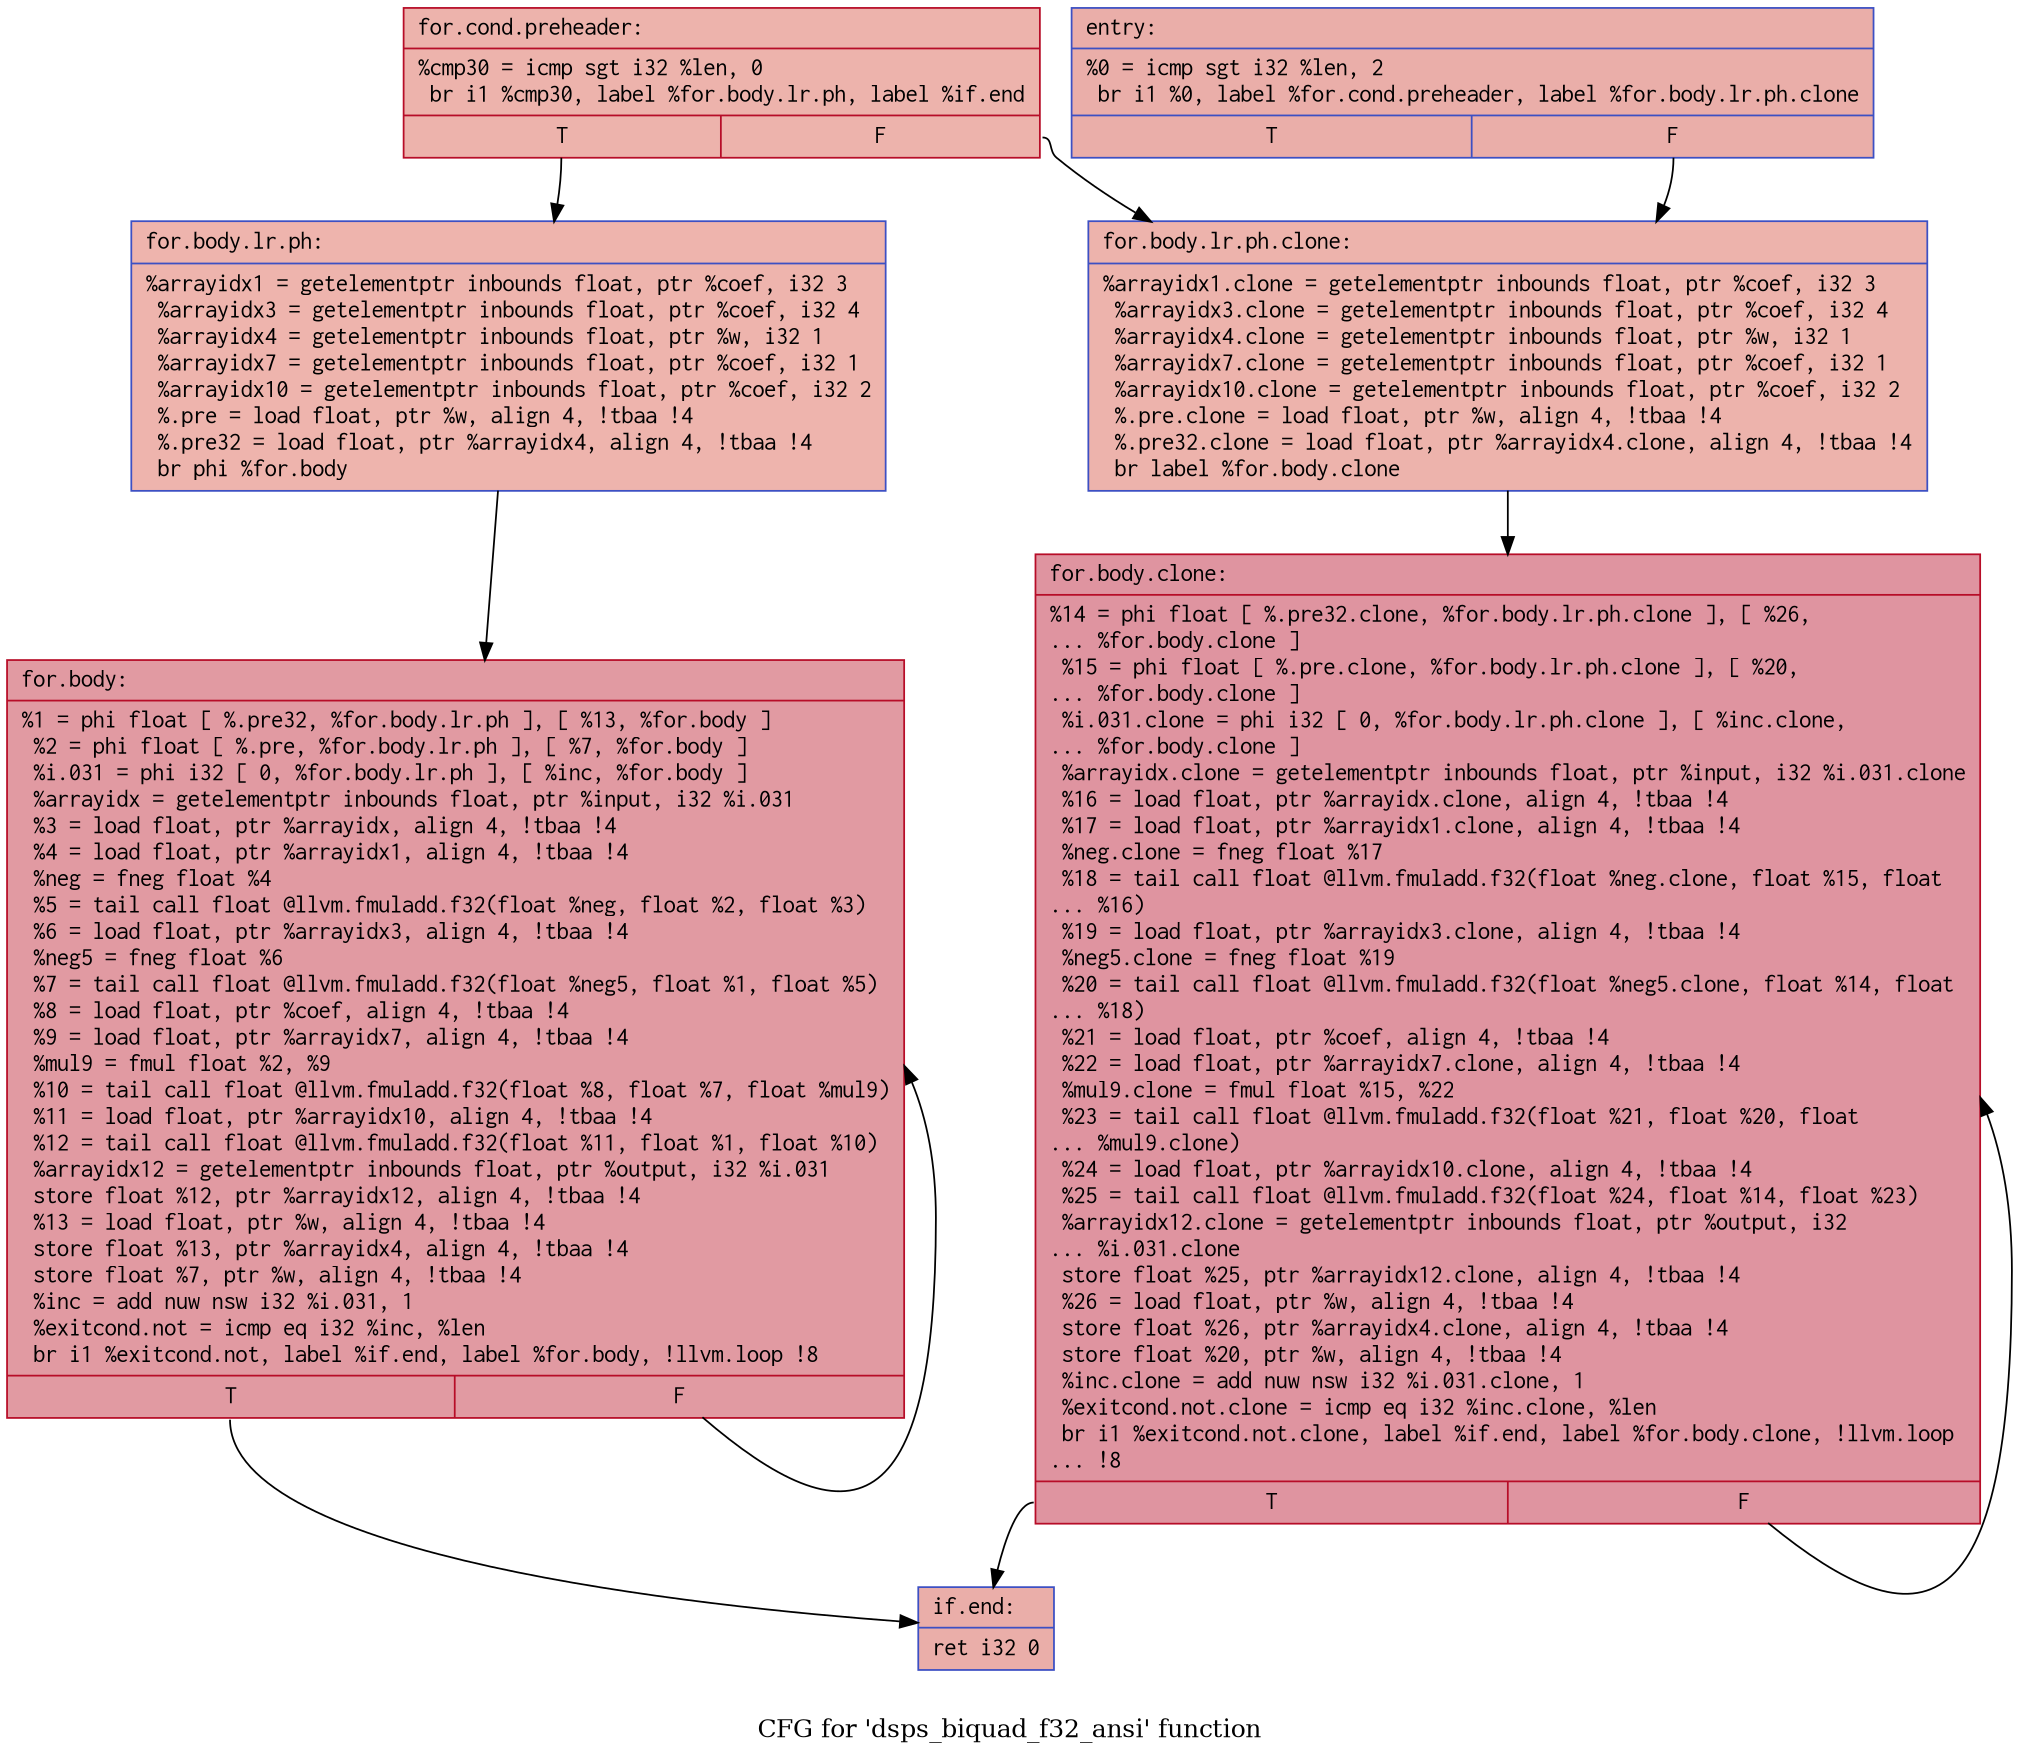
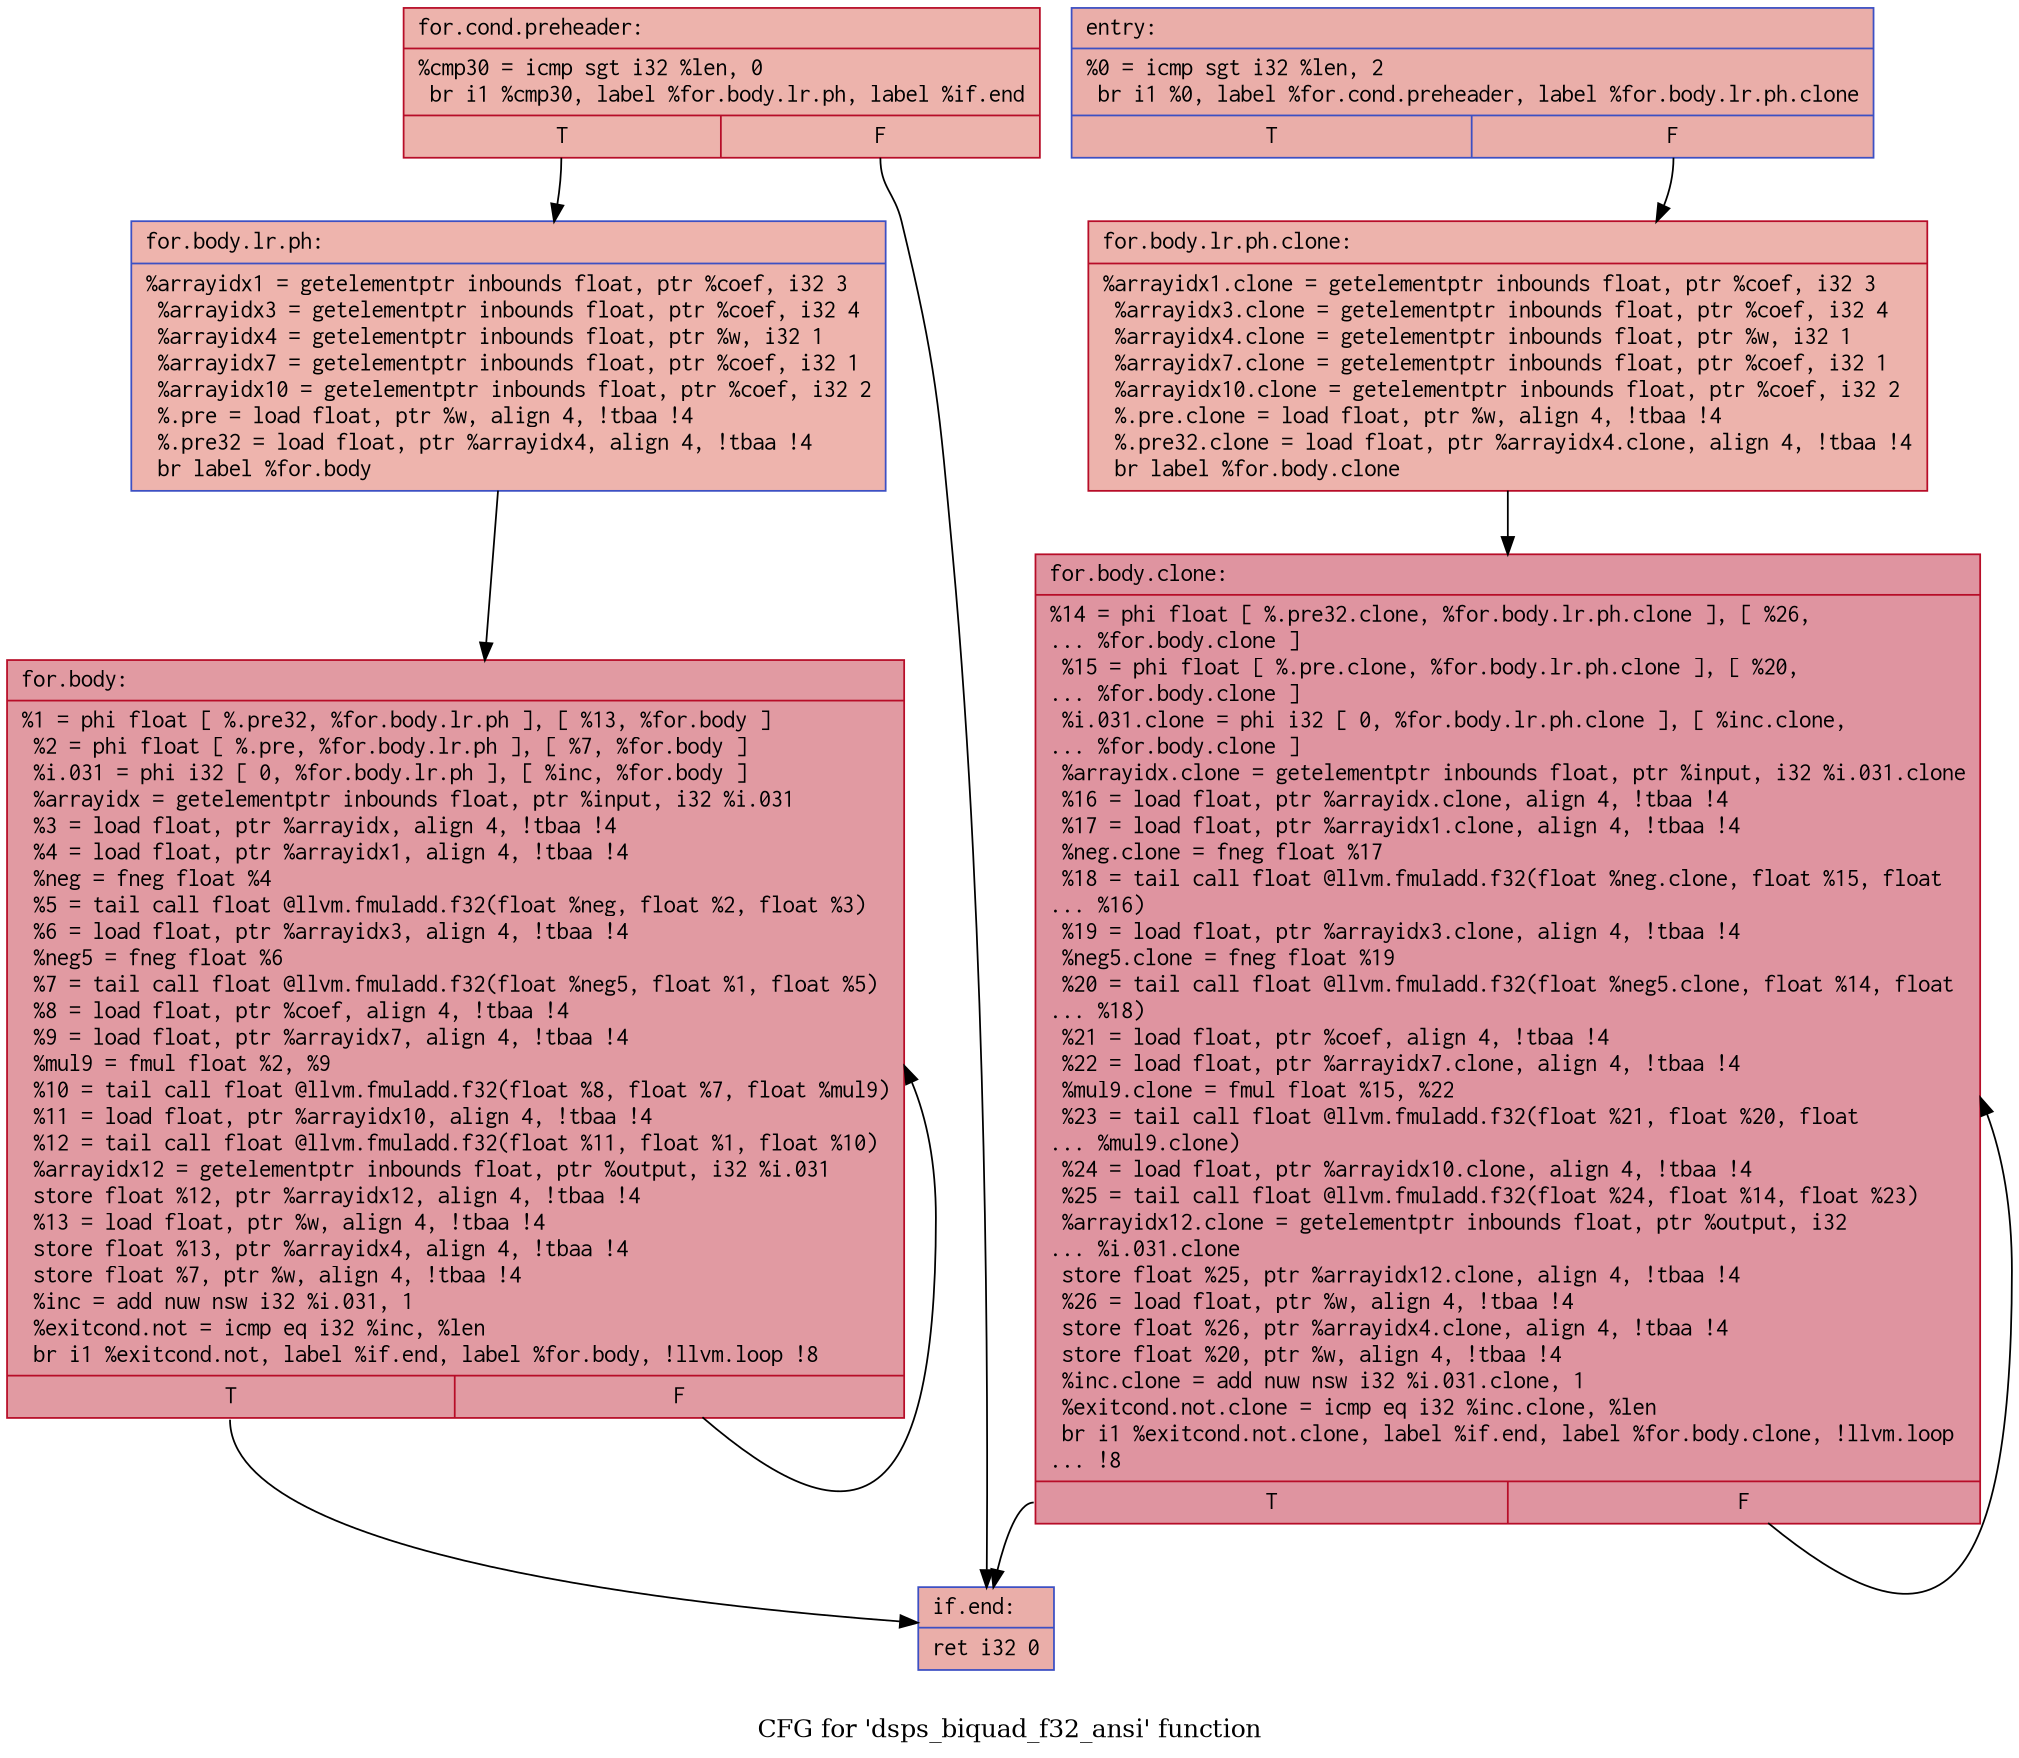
  digraph {
    label="CFG for 'dsps_biquad_f32_ansi' function"
    node [color="#3d50c3ff" fillcolor="#d0473d70" fontname=Courier shape=record style=filled]
    edge [tailport=s0]
    n1 [label="{entry:\l|  %0 = icmp sgt i32 %len, 2\l  br i1 %0, label %for.cond.preheader, label %for.body.lr.ph.clone\l|{<s0>T|<s1>F}}"]
-   n2 [fillcolor="#d6524470" label="{for.body.lr.ph.clone:\l|  %arrayidx1.clone = getelementptr inbounds float, ptr %coef, i32 3\l  %arrayidx3.clone = getelementptr inbounds float, ptr %coef, i32 4\l  %arrayidx4.clone = getelementptr inbounds float, ptr %w, i32 1\l  %arrayidx7.clone = getelementptr inbounds float, ptr %coef, i32 1\l  %arrayidx10.clone = getelementptr inbounds float, ptr %coef, i32 2\l  %.pre.clone = load float, ptr %w, align 4, !tbaa !4\l  %.pre32.clone = load float, ptr %arrayidx4.clone, align 4, !tbaa !4\l  br label %for.body.clone\l}"]
+   n2 [color="#b70d28ff" fillcolor="#d6524470" label="{for.body.lr.ph.clone:\l|  %arrayidx1.clone = getelementptr inbounds float, ptr %coef, i32 3\l  %arrayidx3.clone = getelementptr inbounds float, ptr %coef, i32 4\l  %arrayidx4.clone = getelementptr inbounds float, ptr %w, i32 1\l  %arrayidx7.clone = getelementptr inbounds float, ptr %coef, i32 1\l  %arrayidx10.clone = getelementptr inbounds float, ptr %coef, i32 2\l  %.pre.clone = load float, ptr %w, align 4, !tbaa !4\l  %.pre32.clone = load float, ptr %arrayidx4.clone, align 4, !tbaa !4\l  br label %for.body.clone\l}"]
    n3 [color="#b70d28ff" fillcolor="#d6524470" label="{for.cond.preheader:\l|  %cmp30 = icmp sgt i32 %len, 0\l  br i1 %cmp30, label %for.body.lr.ph, label %if.end\l|{<s0>T|<s1>F}}"]
-   n4 [fillcolor="#d8564670" label="{for.body.lr.ph:\l|  %arrayidx1 = getelementptr inbounds float, ptr %coef, i32 3\l  %arrayidx3 = getelementptr inbounds float, ptr %coef, i32 4\l  %arrayidx4 = getelementptr inbounds float, ptr %w, i32 1\l  %arrayidx7 = getelementptr inbounds float, ptr %coef, i32 1\l  %arrayidx10 = getelementptr inbounds float, ptr %coef, i32 2\l  %.pre = load float, ptr %w, align 4, !tbaa !4\l  %.pre32 = load float, ptr %arrayidx4, align 4, !tbaa !4\l  br phi %for.body\l}"]
+   n4 [fillcolor="#d8564670" label="{for.body.lr.ph:\l|  %arrayidx1 = getelementptr inbounds float, ptr %coef, i32 3\l  %arrayidx3 = getelementptr inbounds float, ptr %coef, i32 4\l  %arrayidx4 = getelementptr inbounds float, ptr %w, i32 1\l  %arrayidx7 = getelementptr inbounds float, ptr %coef, i32 1\l  %arrayidx10 = getelementptr inbounds float, ptr %coef, i32 2\l  %.pre = load float, ptr %w, align 4, !tbaa !4\l  %.pre32 = load float, ptr %arrayidx4, align 4, !tbaa !4\l  br label %for.body\l}"]
    n5 [label="{if.end:\l|  ret i32 0\l}"]
    n6 [color="#b70d28ff" fillcolor="#b70d2870" label="{for.body.clone:\l|  %14 = phi float [ %.pre32.clone, %for.body.lr.ph.clone ], [ %26,\l... %for.body.clone ]\l  %15 = phi float [ %.pre.clone, %for.body.lr.ph.clone ], [ %20,\l... %for.body.clone ]\l  %i.031.clone = phi i32 [ 0, %for.body.lr.ph.clone ], [ %inc.clone,\l... %for.body.clone ]\l  %arrayidx.clone = getelementptr inbounds float, ptr %input, i32 %i.031.clone\l  %16 = load float, ptr %arrayidx.clone, align 4, !tbaa !4\l  %17 = load float, ptr %arrayidx1.clone, align 4, !tbaa !4\l  %neg.clone = fneg float %17\l  %18 = tail call float @llvm.fmuladd.f32(float %neg.clone, float %15, float\l... %16)\l  %19 = load float, ptr %arrayidx3.clone, align 4, !tbaa !4\l  %neg5.clone = fneg float %19\l  %20 = tail call float @llvm.fmuladd.f32(float %neg5.clone, float %14, float\l... %18)\l  %21 = load float, ptr %coef, align 4, !tbaa !4\l  %22 = load float, ptr %arrayidx7.clone, align 4, !tbaa !4\l  %mul9.clone = fmul float %15, %22\l  %23 = tail call float @llvm.fmuladd.f32(float %21, float %20, float\l... %mul9.clone)\l  %24 = load float, ptr %arrayidx10.clone, align 4, !tbaa !4\l  %25 = tail call float @llvm.fmuladd.f32(float %24, float %14, float %23)\l  %arrayidx12.clone = getelementptr inbounds float, ptr %output, i32\l... %i.031.clone\l  store float %25, ptr %arrayidx12.clone, align 4, !tbaa !4\l  %26 = load float, ptr %w, align 4, !tbaa !4\l  store float %26, ptr %arrayidx4.clone, align 4, !tbaa !4\l  store float %20, ptr %w, align 4, !tbaa !4\l  %inc.clone = add nuw nsw i32 %i.031.clone, 1\l  %exitcond.not.clone = icmp eq i32 %inc.clone, %len\l  br i1 %exitcond.not.clone, label %if.end, label %for.body.clone, !llvm.loop\l... !8\l|{<s0>T|<s1>F}}"]
    n7 [color="#b70d28ff" fillcolor="#bb1b2c70" label="{for.body:\l|  %1 = phi float [ %.pre32, %for.body.lr.ph ], [ %13, %for.body ]\l  %2 = phi float [ %.pre, %for.body.lr.ph ], [ %7, %for.body ]\l  %i.031 = phi i32 [ 0, %for.body.lr.ph ], [ %inc, %for.body ]\l  %arrayidx = getelementptr inbounds float, ptr %input, i32 %i.031\l  %3 = load float, ptr %arrayidx, align 4, !tbaa !4\l  %4 = load float, ptr %arrayidx1, align 4, !tbaa !4\l  %neg = fneg float %4\l  %5 = tail call float @llvm.fmuladd.f32(float %neg, float %2, float %3)\l  %6 = load float, ptr %arrayidx3, align 4, !tbaa !4\l  %neg5 = fneg float %6\l  %7 = tail call float @llvm.fmuladd.f32(float %neg5, float %1, float %5)\l  %8 = load float, ptr %coef, align 4, !tbaa !4\l  %9 = load float, ptr %arrayidx7, align 4, !tbaa !4\l  %mul9 = fmul float %2, %9\l  %10 = tail call float @llvm.fmuladd.f32(float %8, float %7, float %mul9)\l  %11 = load float, ptr %arrayidx10, align 4, !tbaa !4\l  %12 = tail call float @llvm.fmuladd.f32(float %11, float %1, float %10)\l  %arrayidx12 = getelementptr inbounds float, ptr %output, i32 %i.031\l  store float %12, ptr %arrayidx12, align 4, !tbaa !4\l  %13 = load float, ptr %w, align 4, !tbaa !4\l  store float %13, ptr %arrayidx4, align 4, !tbaa !4\l  store float %7, ptr %w, align 4, !tbaa !4\l  %inc = add nuw nsw i32 %i.031, 1\l  %exitcond.not = icmp eq i32 %inc, %len\l  br i1 %exitcond.not, label %if.end, label %for.body, !llvm.loop !8\l|{<s0>T|<s1>F}}"]
    n1 -> n2 [tailport=s1]
    n2 -> n6
    n3 -> n4
-   n3 -> n2 [tailport=s1]
+   n3 -> n5 [tailport=s1]
    n4 -> n7
    n6 -> n5
    n6 -> n6 [tailport=s1]
    n7 -> n5
    n7 -> n7 [tailport=s1]
  }
